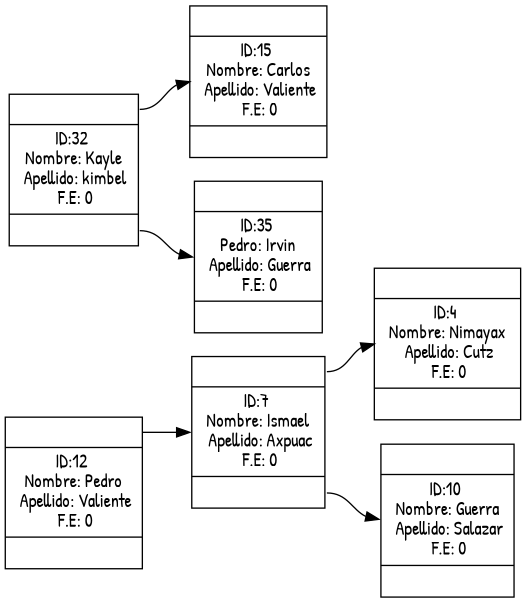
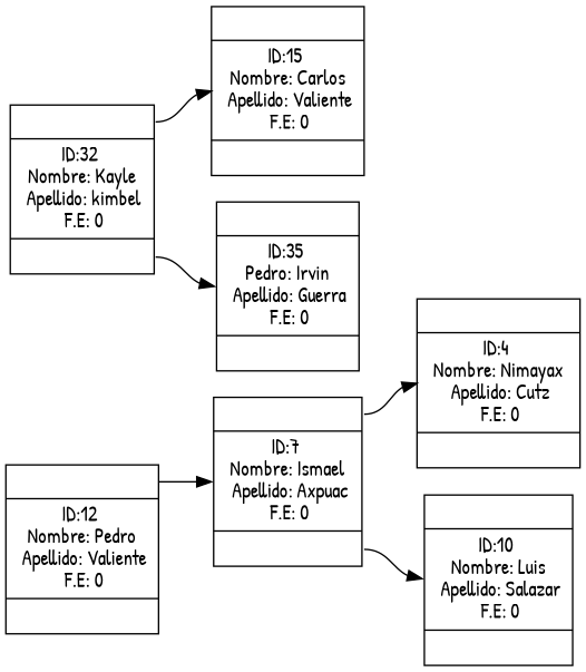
  digraph {
    fontname="Patrick Hand"
    rankdir=LR
    node [fontname="Patrick Hand" shape=record]
    edge [fontname="Patrick Hand" headport=dat tailport=izq]
    n1 [label="<izq> |<dat> ID:12 \n Nombre: Pedro \n Apellido: Valiente\n F.E:  0 |<der>"]
    n2 [label="<izq> |<dat> ID:7 \n Nombre: Ismael \n Apellido: Axpuac\n F.E:  0 |<der>"]
    n3 [label="<izq> |<dat> ID:4 \n Nombre: Nimayax \n Apellido: Cutz\n F.E:  0 |<der>"]
-   n4 [label="<izq> |<dat> ID:10 \n Nombre: Guerra \n Apellido: Salazar\n F.E:  0 |<der>"]
+   n4 [label="<izq> |<dat> ID:10 \n Nombre: Luis \n Apellido: Salazar\n F.E:  0 |<der>"]
    n5 [label="<izq> |<dat> ID:32 \n Nombre: Kayle \n Apellido: kimbel\n F.E:  0 |<der>"]
    n6 [label="<izq> |<dat> ID:15 \n Nombre: Carlos \n Apellido: Valiente\n F.E:  0 |<der>"]
    n7 [label="<izq> |<dat> ID:35 \n Pedro: Irvin \n Apellido: Guerra\n F.E:  0 |<der>"]
    n1 -> n2
    n2 -> n3
    n2 -> n4 [tailport=der]
    n5 -> n6
    n5 -> n7 [tailport=der]
  }
